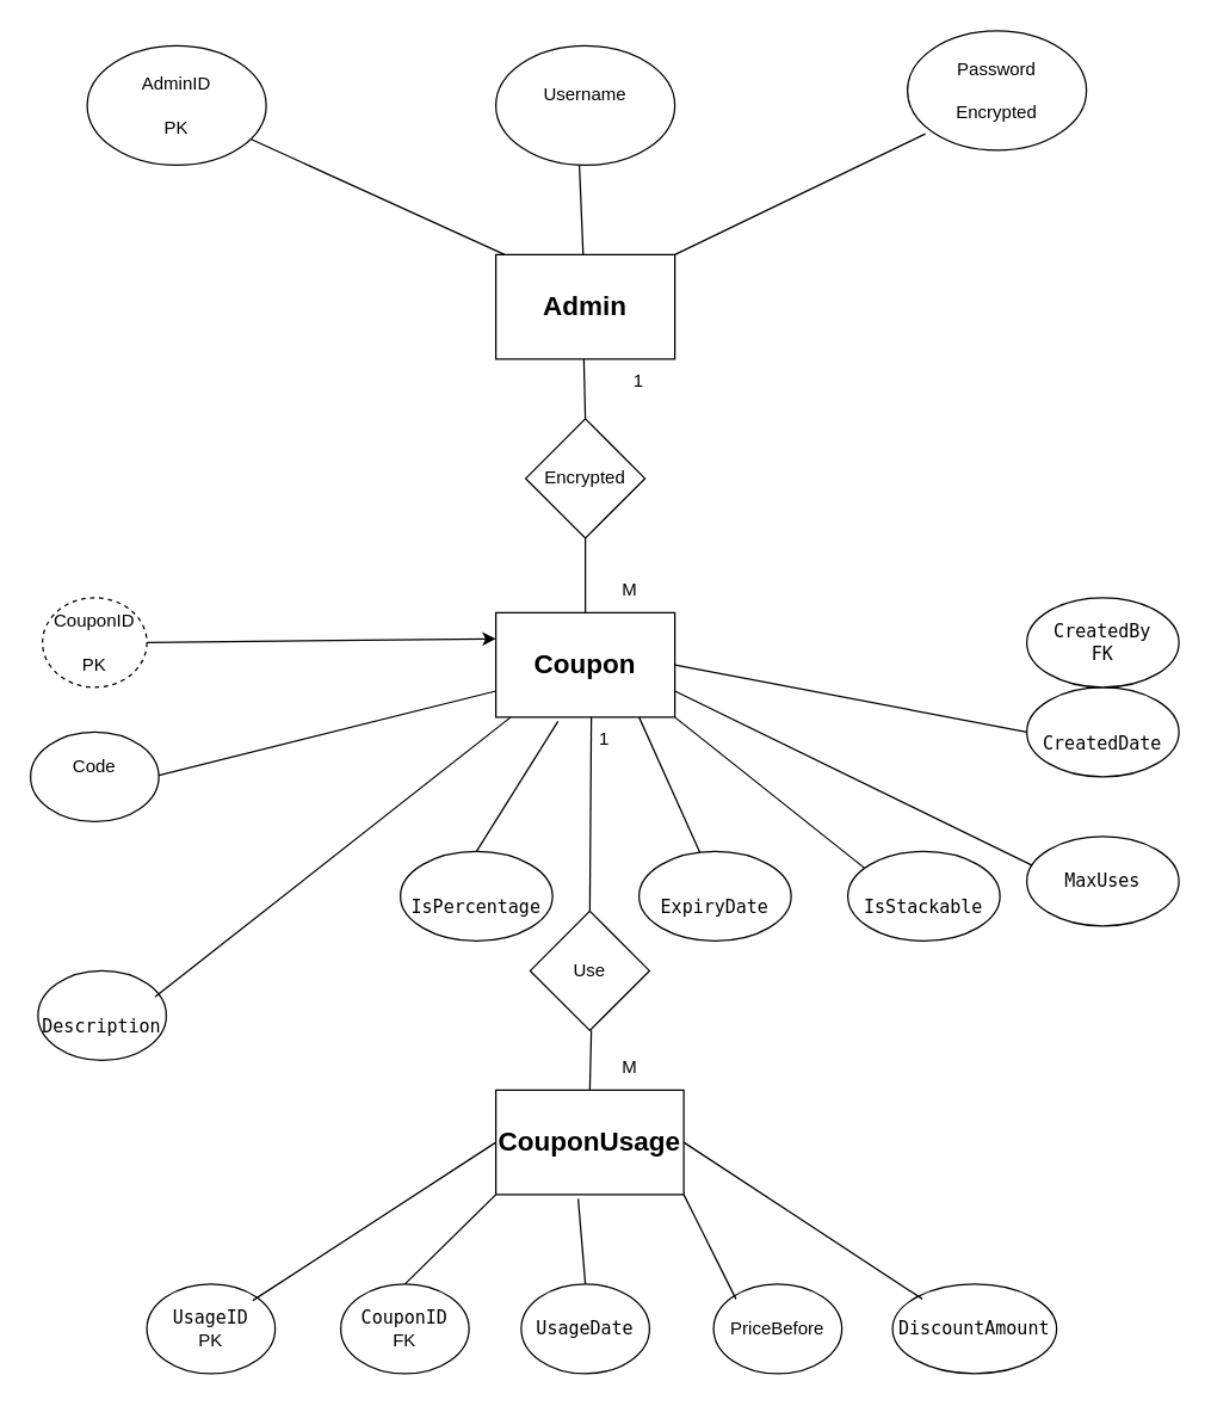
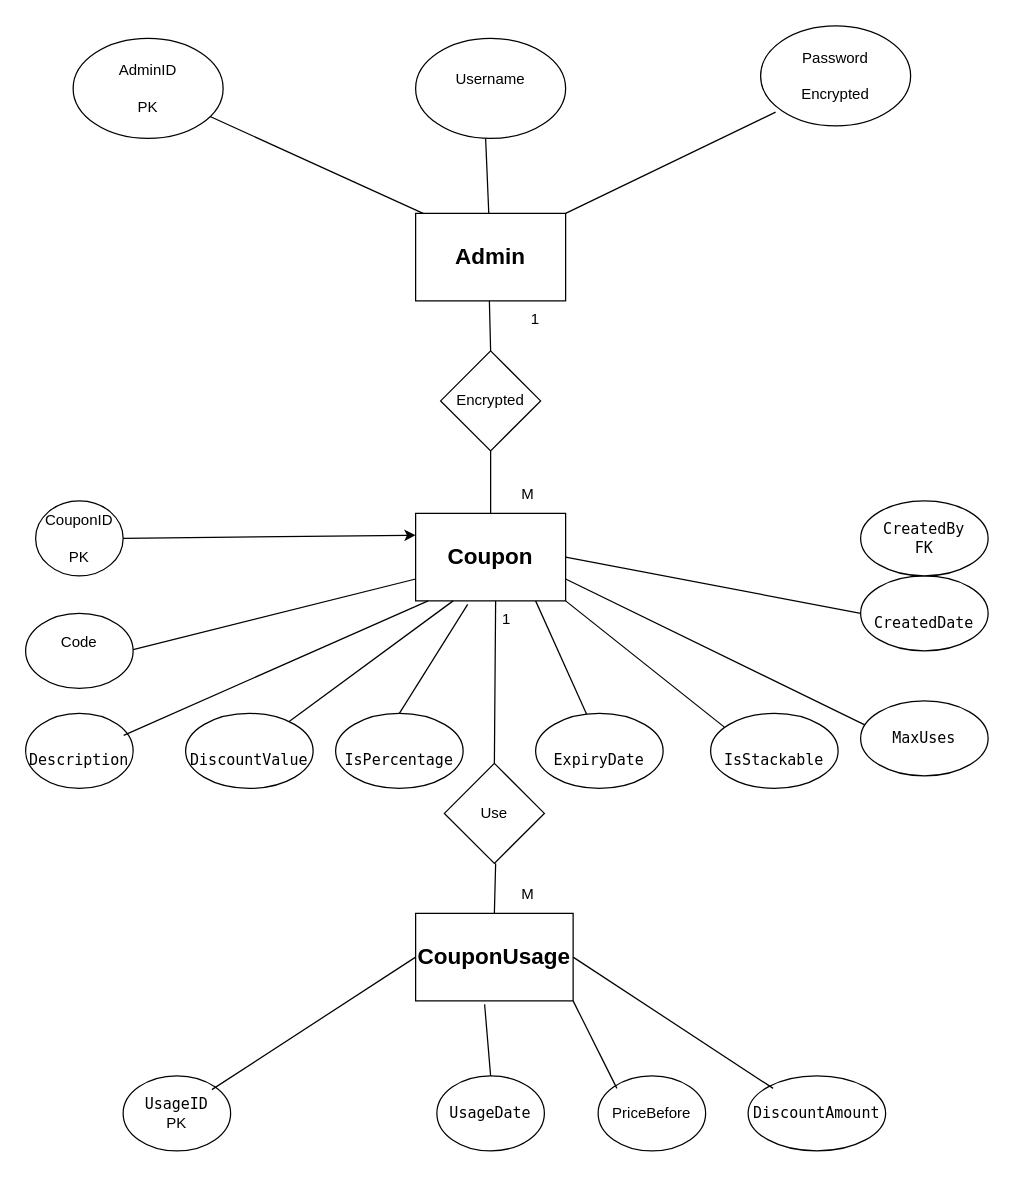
  <mxCell id="0" />
  <mxCell id="1" parent="0" />
  <mxCell id="2" value="&lt;strong&gt;&lt;font style=&quot;font-size: 18px;&quot;&gt;Admin&lt;/font&gt;&lt;/strong&gt;" style="rounded=0;whiteSpace=wrap;html=1;" vertex="1" parent="1"><mxGeometry x="332" y="170" width="120" height="70" as="geometry" /></mxCell>
  <mxCell id="3" value="AdminID&lt;br&gt;&lt;br&gt;PK" style="ellipse;whiteSpace=wrap;html=1;" vertex="1" parent="1"><mxGeometry x="58" y="30" width="120" height="80" as="geometry" /></mxCell>
  <mxCell id="4" value="Username&lt;br&gt;&lt;div&gt;&lt;br/&gt;&lt;/div&gt;" style="ellipse;whiteSpace=wrap;html=1;" vertex="1" parent="1"><mxGeometry x="332" y="30" width="120" height="80" as="geometry" /></mxCell>
  <mxCell id="5" value="Password&lt;br&gt;&lt;br&gt;Encrypted" style="ellipse;whiteSpace=wrap;html=1;" vertex="1" parent="1"><mxGeometry x="608" y="20" width="120" height="80" as="geometry" /></mxCell>
  <mxCell id="6" value="" style="endArrow=none;html=1;rounded=0;" edge="1" parent="1" target="3"><mxGeometry width="50" height="50" relative="1" as="geometry"><mxPoint x="338" y="170" as="sourcePoint" /><mxPoint x="418" y="140" as="targetPoint" /></mxGeometry></mxCell>
  <mxCell id="7" value="" style="endArrow=none;html=1;rounded=0;" edge="1" parent="1" source="2"><mxGeometry width="50" height="50" relative="1" as="geometry"><mxPoint x="549" y="187" as="sourcePoint" /><mxPoint x="388" y="110" as="targetPoint" /></mxGeometry></mxCell>
  <mxCell id="8" value="" style="endArrow=none;html=1;rounded=0;entryX=0.1;entryY=0.863;entryDx=0;entryDy=0;entryPerimeter=0;exitX=1;exitY=0;exitDx=0;exitDy=0;" edge="1" parent="1" source="2" target="5"><mxGeometry width="50" height="50" relative="1" as="geometry"><mxPoint x="401" y="180" as="sourcePoint" /><mxPoint x="398" y="120" as="targetPoint" /></mxGeometry></mxCell>
  <mxCell id="9" value="&lt;font style=&quot;font-size: 18px;&quot;&gt;&lt;b&gt;Coupon&lt;/b&gt;&lt;/font&gt;" style="rounded=0;whiteSpace=wrap;html=1;" vertex="1" parent="1"><mxGeometry x="332" y="410" width="120" height="70" as="geometry" /></mxCell>
- <mxCell id="10" value="CouponID&lt;br&gt;&lt;br&gt;PK" style="ellipse;whiteSpace=wrap;html=1;dashed=1;" vertex="1" parent="1"><mxGeometry x="28" y="400" width="70" height="60" as="geometry" /></mxCell>
+ <mxCell id="10" value="CouponID&lt;br&gt;&lt;br&gt;PK" style="ellipse;whiteSpace=wrap;html=1;" vertex="1" parent="1"><mxGeometry x="28" y="400" width="70" height="60" as="geometry" /></mxCell>
  <mxCell id="11" value="&#10;Code&#10;&#10;" style="ellipse;whiteSpace=wrap;html=1;" vertex="1" parent="1"><mxGeometry x="20" y="490" width="86" height="60" as="geometry" /></mxCell>
- <mxCell id="12" value="&lt;br&gt;&lt;code&gt;Description&lt;/code&gt;" style="ellipse;whiteSpace=wrap;html=1;" vertex="1" parent="1"><mxGeometry x="25" y="650" width="86" height="60" as="geometry" /></mxCell>
+ <mxCell id="12" value="&lt;br&gt;&lt;code&gt;Description&lt;/code&gt;" style="ellipse;whiteSpace=wrap;html=1;" vertex="1" parent="1"><mxGeometry x="20" y="570" width="86" height="60" as="geometry" /></mxCell>
+ <mxCell id="13" value="&lt;br&gt;&lt;code&gt;DiscountValue&lt;/code&gt;" style="ellipse;whiteSpace=wrap;html=1;" vertex="1" parent="1"><mxGeometry x="148" y="570" width="102" height="60" as="geometry" /></mxCell>
  <mxCell id="14" value="&lt;br&gt;&lt;code&gt;IsPercentage&lt;/code&gt;" style="ellipse;whiteSpace=wrap;html=1;" vertex="1" parent="1"><mxGeometry x="268" y="570" width="102" height="60" as="geometry" /></mxCell>
  <mxCell id="15" value="&lt;br&gt;&lt;code&gt;ExpiryDate&lt;/code&gt;" style="ellipse;whiteSpace=wrap;html=1;" vertex="1" parent="1"><mxGeometry x="428" y="570" width="102" height="60" as="geometry" /></mxCell>
  <mxCell id="16" value="&lt;br&gt;&lt;code&gt;IsStackable&lt;/code&gt;" style="ellipse;whiteSpace=wrap;html=1;" vertex="1" parent="1"><mxGeometry x="568" y="570" width="102" height="60" as="geometry" /></mxCell>
  <mxCell id="17" value="&lt;br&gt;&lt;code&gt;CreatedDate&lt;/code&gt;" style="ellipse;whiteSpace=wrap;html=1;" vertex="1" parent="1"><mxGeometry x="688" y="460" width="102" height="60" as="geometry" /></mxCell>
  <mxCell id="18" value="&lt;code&gt;CreatedBy&lt;br&gt;FK&lt;/code&gt;" style="ellipse;whiteSpace=wrap;html=1;" vertex="1" parent="1"><mxGeometry x="688" y="400" width="102" height="60" as="geometry" /></mxCell>
  <mxCell id="19" value="Encrypted" style="rhombus;whiteSpace=wrap;html=1;" vertex="1" parent="1"><mxGeometry x="352" y="280" width="80" height="80" as="geometry" /></mxCell>
  <mxCell id="20" value="" style="endArrow=none;html=1;rounded=0;entryX=0.5;entryY=1;entryDx=0;entryDy=0;exitX=0.5;exitY=0;exitDx=0;exitDy=0;" edge="1" parent="1" source="9" target="19"><mxGeometry width="50" height="50" relative="1" as="geometry"><mxPoint x="448" y="380" as="sourcePoint" /><mxPoint x="498" y="330" as="targetPoint" /></mxGeometry></mxCell>
  <mxCell id="21" value="" style="endArrow=none;html=1;rounded=0;entryX=0.5;entryY=1;entryDx=0;entryDy=0;exitX=0.5;exitY=0;exitDx=0;exitDy=0;" edge="1" parent="1" source="19"><mxGeometry width="50" height="50" relative="1" as="geometry"><mxPoint x="391" y="290" as="sourcePoint" /><mxPoint x="391" y="240" as="targetPoint" /></mxGeometry></mxCell>
  <mxCell id="22" value="1" style="text;html=1;align=center;verticalAlign=middle;whiteSpace=wrap;rounded=0;" vertex="1" parent="1"><mxGeometry x="398" y="240" width="60" height="30" as="geometry" /></mxCell>
  <mxCell id="23" value="M" style="text;html=1;align=center;verticalAlign=middle;whiteSpace=wrap;rounded=0;" vertex="1" parent="1"><mxGeometry x="392" y="380" width="60" height="30" as="geometry" /></mxCell>
  <mxCell id="24" value="" style="endArrow=classic;html=1;rounded=0;exitX=1;exitY=0.5;exitDx=0;exitDy=0;entryX=0;entryY=0.25;entryDx=0;entryDy=0;" edge="1" parent="1" source="10" target="9"><mxGeometry width="50" height="50" relative="1" as="geometry"><mxPoint x="148" y="480" as="sourcePoint" /><mxPoint x="328" y="430" as="targetPoint" /></mxGeometry></mxCell>
  <mxCell id="25" value="" style="endArrow=none;html=1;rounded=0;exitX=1;exitY=0.5;exitDx=0;exitDy=0;entryX=0;entryY=0.75;entryDx=0;entryDy=0;" edge="1" parent="1" target="9"><mxGeometry width="50" height="50" relative="1" as="geometry"><mxPoint x="106" y="519" as="sourcePoint" /><mxPoint x="328" y="460" as="targetPoint" /></mxGeometry></mxCell>
  <mxCell id="26" value="" style="endArrow=none;html=1;rounded=0;exitX=0.912;exitY=0.293;exitDx=0;exitDy=0;entryX=0;entryY=0.75;entryDx=0;entryDy=0;exitPerimeter=0;" edge="1" parent="1" source="12"><mxGeometry width="50" height="50" relative="1" as="geometry"><mxPoint x="116" y="536" as="sourcePoint" /><mxPoint x="342" y="480" as="targetPoint" /></mxGeometry></mxCell>
+ <mxCell id="27" value="" style="endArrow=none;html=1;rounded=0;entryX=0.25;entryY=1;entryDx=0;entryDy=0;" edge="1" parent="1" source="13" target="9"><mxGeometry width="50" height="50" relative="1" as="geometry"><mxPoint x="118" y="600" as="sourcePoint" /><mxPoint x="352" y="490" as="targetPoint" /></mxGeometry></mxCell>
  <mxCell id="28" value="" style="endArrow=none;html=1;rounded=0;entryX=0.347;entryY=1.04;entryDx=0;entryDy=0;entryPerimeter=0;exitX=0.5;exitY=0;exitDx=0;exitDy=0;" edge="1" parent="1" source="14" target="9"><mxGeometry width="50" height="50" relative="1" as="geometry"><mxPoint x="241" y="587" as="sourcePoint" /><mxPoint x="372" y="490" as="targetPoint" /></mxGeometry></mxCell>
  <mxCell id="29" value="" style="endArrow=none;html=1;rounded=0;entryX=0.347;entryY=1.04;entryDx=0;entryDy=0;entryPerimeter=0;exitX=0.4;exitY=0.013;exitDx=0;exitDy=0;exitPerimeter=0;" edge="1" parent="1" source="15"><mxGeometry width="50" height="50" relative="1" as="geometry"><mxPoint x="373" y="567" as="sourcePoint" /><mxPoint x="428" y="480" as="targetPoint" /></mxGeometry></mxCell>
  <mxCell id="30" value="" style="endArrow=none;html=1;rounded=0;entryX=1;entryY=1;entryDx=0;entryDy=0;exitX=0.4;exitY=0.013;exitDx=0;exitDy=0;exitPerimeter=0;" edge="1" parent="1" target="9"><mxGeometry width="50" height="50" relative="1" as="geometry"><mxPoint x="579" y="581" as="sourcePoint" /><mxPoint x="538" y="490" as="targetPoint" /></mxGeometry></mxCell>
  <mxCell id="31" value="" style="endArrow=none;html=1;rounded=0;entryX=1;entryY=0.75;entryDx=0;entryDy=0;exitX=0.4;exitY=0.013;exitDx=0;exitDy=0;exitPerimeter=0;" edge="1" parent="1" target="9"><mxGeometry width="50" height="50" relative="1" as="geometry"><mxPoint x="695" y="581" as="sourcePoint" /><mxPoint x="568" y="480" as="targetPoint" /></mxGeometry></mxCell>
  <mxCell id="32" value="" style="endArrow=none;html=1;rounded=0;entryX=1;entryY=0.5;entryDx=0;entryDy=0;exitX=0.4;exitY=0.013;exitDx=0;exitDy=0;exitPerimeter=0;" edge="1" parent="1" target="9"><mxGeometry width="50" height="50" relative="1" as="geometry"><mxPoint x="688" y="490" as="sourcePoint" /><mxPoint x="445" y="372" as="targetPoint" /></mxGeometry></mxCell>
  <mxCell id="33" value="&lt;code&gt;MaxUses&lt;/code&gt;" style="ellipse;whiteSpace=wrap;html=1;" vertex="1" parent="1"><mxGeometry x="688" y="560" width="102" height="60" as="geometry" /></mxCell>
  <mxCell id="34" value="&lt;font style=&quot;font-size: 18px;&quot;&gt;&lt;b&gt;CouponUsage&lt;/b&gt;&lt;/font&gt;" style="rounded=0;whiteSpace=wrap;html=1;" vertex="1" parent="1"><mxGeometry x="332" y="730" width="126" height="70" as="geometry" /></mxCell>
  <mxCell id="35" value="&lt;code&gt;UsageID&lt;br&gt;&lt;/code&gt;PK" style="ellipse;whiteSpace=wrap;html=1;" vertex="1" parent="1"><mxGeometry x="98" y="860" width="86" height="60" as="geometry" /></mxCell>
- <mxCell id="36" value="&lt;br&gt;&lt;code&gt;CouponID&lt;br&gt;&lt;/code&gt;FK&lt;div&gt;&lt;br/&gt;&lt;/div&gt;" style="ellipse;whiteSpace=wrap;html=1;" vertex="1" parent="1"><mxGeometry x="228" y="860" width="86" height="60" as="geometry" /></mxCell>
  <mxCell id="37" value="&lt;code&gt;UsageDate&lt;/code&gt;" style="ellipse;whiteSpace=wrap;html=1;" vertex="1" parent="1"><mxGeometry x="349" y="860" width="86" height="60" as="geometry" /></mxCell>
  <mxCell id="38" value="PriceBefore" style="ellipse;whiteSpace=wrap;html=1;" vertex="1" parent="1"><mxGeometry x="478" y="860" width="86" height="60" as="geometry" /></mxCell>
  <mxCell id="39" value="&lt;code&gt;DiscountAmount&lt;/code&gt;" style="ellipse;whiteSpace=wrap;html=1;" vertex="1" parent="1"><mxGeometry x="598" y="860" width="110" height="60" as="geometry" /></mxCell>
  <mxCell id="40" value="" style="endArrow=none;html=1;rounded=0;entryX=0;entryY=0.5;entryDx=0;entryDy=0;exitX=0.4;exitY=0.013;exitDx=0;exitDy=0;exitPerimeter=0;" edge="1" parent="1" target="34"><mxGeometry width="50" height="50" relative="1" as="geometry"><mxPoint x="169" y="871" as="sourcePoint" /><mxPoint x="128" y="780" as="targetPoint" /></mxGeometry></mxCell>
- <mxCell id="41" value="" style="endArrow=none;html=1;rounded=0;entryX=0;entryY=1;entryDx=0;entryDy=0;exitX=0.5;exitY=0;exitDx=0;exitDy=0;" edge="1" parent="1" source="36" target="34"><mxGeometry width="50" height="50" relative="1" as="geometry"><mxPoint x="179" y="881" as="sourcePoint" /><mxPoint x="342" y="775" as="targetPoint" /></mxGeometry></mxCell>
  <mxCell id="42" value="" style="endArrow=none;html=1;rounded=0;entryX=0.438;entryY=1.04;entryDx=0;entryDy=0;exitX=0.5;exitY=0;exitDx=0;exitDy=0;entryPerimeter=0;" edge="1" parent="1" source="37" target="34"><mxGeometry width="50" height="50" relative="1" as="geometry"><mxPoint x="281" y="870" as="sourcePoint" /><mxPoint x="342" y="810" as="targetPoint" /></mxGeometry></mxCell>
  <mxCell id="43" value="" style="endArrow=none;html=1;rounded=0;entryX=1;entryY=1;entryDx=0;entryDy=0;exitX=0.5;exitY=0;exitDx=0;exitDy=0;" edge="1" parent="1" target="34"><mxGeometry width="50" height="50" relative="1" as="geometry"><mxPoint x="493" y="870" as="sourcePoint" /><mxPoint x="488" y="813" as="targetPoint" /></mxGeometry></mxCell>
  <mxCell id="44" value="" style="endArrow=none;html=1;rounded=0;exitX=0.5;exitY=0;exitDx=0;exitDy=0;entryX=1;entryY=0.5;entryDx=0;entryDy=0;" edge="1" parent="1" target="34"><mxGeometry width="50" height="50" relative="1" as="geometry"><mxPoint x="618" y="870" as="sourcePoint" /><mxPoint x="643" y="790" as="targetPoint" /></mxGeometry></mxCell>
  <mxCell id="45" value="Use" style="rhombus;whiteSpace=wrap;html=1;" vertex="1" parent="1"><mxGeometry x="355" y="610" width="80" height="80" as="geometry" /></mxCell>
  <mxCell id="46" value="" style="endArrow=none;html=1;rounded=0;entryX=0.567;entryY=1.017;entryDx=0;entryDy=0;entryPerimeter=0;exitX=0.5;exitY=0;exitDx=0;exitDy=0;" edge="1" parent="1" source="34"><mxGeometry width="50" height="50" relative="1" as="geometry"><mxPoint x="396" y="720" as="sourcePoint" /><mxPoint x="396.02" y="690" as="targetPoint" /></mxGeometry></mxCell>
  <mxCell id="47" value="" style="endArrow=none;html=1;rounded=0;entryX=0.567;entryY=1.017;entryDx=0;entryDy=0;entryPerimeter=0;exitX=0.5;exitY=0;exitDx=0;exitDy=0;" edge="1" parent="1" source="45"><mxGeometry width="50" height="50" relative="1" as="geometry"><mxPoint x="394" y="599" as="sourcePoint" /><mxPoint x="396" y="480" as="targetPoint" /></mxGeometry></mxCell>
  <mxCell id="48" value="M" style="text;html=1;align=center;verticalAlign=middle;whiteSpace=wrap;rounded=0;" vertex="1" parent="1"><mxGeometry x="392" y="700" width="60" height="30" as="geometry" /></mxCell>
  <mxCell id="49" value="1" style="text;html=1;align=center;verticalAlign=middle;whiteSpace=wrap;rounded=0;" vertex="1" parent="1"><mxGeometry x="375" y="480" width="60" height="30" as="geometry" /></mxCell>
